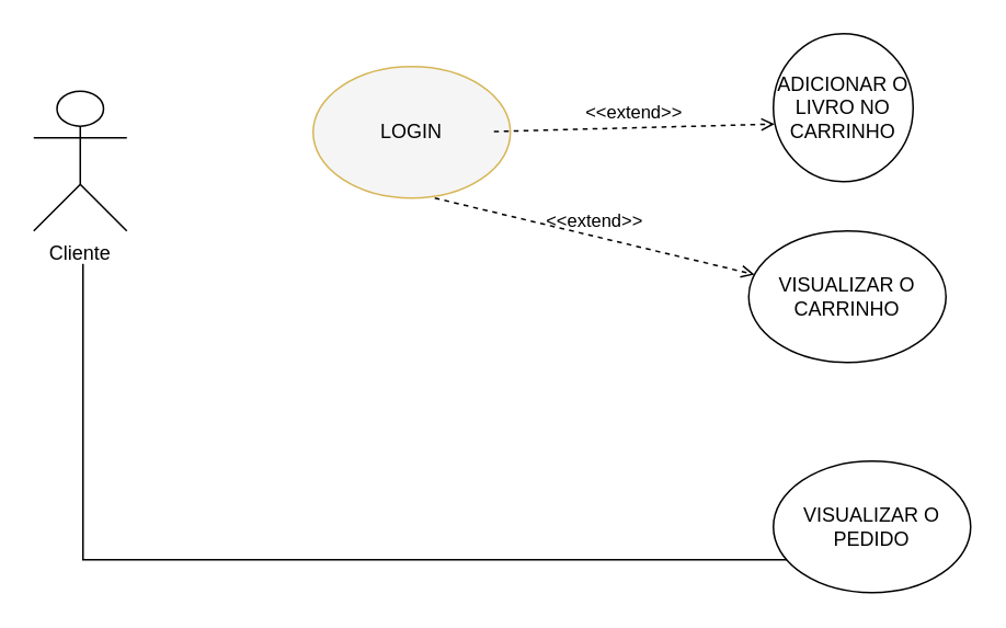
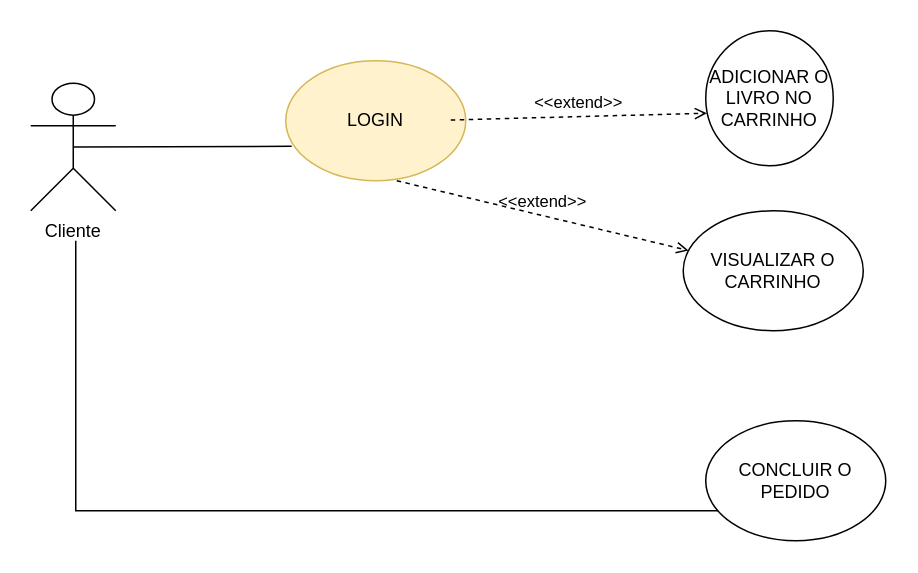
  <mxCell id="0" />
  <mxCell id="1" parent="0" />
  <mxCell id="2" style="edgeStyle=orthogonalEdgeStyle;rounded=0;orthogonalLoop=1;jettySize=auto;html=1;" edge="1" parent="1"><mxGeometry relative="1" as="geometry"><mxPoint x="50" y="160" as="sourcePoint" /><mxPoint x="503.33" y="342.5" as="targetPoint" /><Array as="points"><mxPoint x="49.8" y="340" /><mxPoint x="503.8" y="340" /></Array></mxGeometry></mxCell>
  <mxCell id="3" value="Cliente" style="shape=umlActor;verticalLabelPosition=bottom;verticalAlign=top;html=1;outlineConnect=0;" vertex="1" parent="1"><mxGeometry x="20" y="55" width="56.67" height="85" as="geometry" /></mxCell>
- <mxCell id="4" value="LOGIN" style="ellipse;whiteSpace=wrap;html=1;fillColor=#f5f5f5;strokeColor=#d6b656;" vertex="1" parent="1"><mxGeometry x="190" y="40" width="120" height="80" as="geometry" /></mxCell>
+ <mxCell id="4" value="LOGIN" style="ellipse;whiteSpace=wrap;html=1;fillColor=#fff2cc;strokeColor=#d6b656;" vertex="1" parent="1"><mxGeometry x="190" y="40" width="120" height="80" as="geometry" /></mxCell>
+ <mxCell id="5" value="" style="endArrow=none;html=1;rounded=0;entryX=0.033;entryY=0.713;entryDx=0;entryDy=0;entryPerimeter=0;exitX=0.5;exitY=0.5;exitDx=0;exitDy=0;exitPerimeter=0;" edge="1" parent="1" source="3" target="4"><mxGeometry width="50" height="50" relative="1" as="geometry"><mxPoint x="80" y="110" as="sourcePoint" /><mxPoint x="160" y="110" as="targetPoint" /></mxGeometry></mxCell>
  <mxCell id="6" value="ADICIONAR O LIVRO NO CARRINHO" style="ellipse;whiteSpace=wrap;html=1;" vertex="1" parent="1"><mxGeometry x="470" y="20" width="85" height="90" as="geometry" /></mxCell>
  <mxCell id="7" value="VISUALIZAR O CARRINHO" style="ellipse;whiteSpace=wrap;html=1;" vertex="1" parent="1"><mxGeometry x="455" y="140" width="120" height="80" as="geometry" /></mxCell>
- <mxCell id="8" value="VISUALIZAR O PEDIDO" style="ellipse;whiteSpace=wrap;html=1;" vertex="1" parent="1"><mxGeometry x="470" y="280" width="120" height="80" as="geometry" /></mxCell>
+ <mxCell id="8" value="CONCLUIR O PEDIDO" style="ellipse;whiteSpace=wrap;html=1;" vertex="1" parent="1"><mxGeometry x="470" y="280" width="120" height="80" as="geometry" /></mxCell>
  <mxCell id="9" value="&amp;lt;&amp;lt;extend&amp;gt;&amp;gt;" style="html=1;verticalAlign=bottom;labelBackgroundColor=none;endArrow=open;endFill=0;dashed=1;rounded=0;entryX=0.009;entryY=0.611;entryDx=0;entryDy=0;entryPerimeter=0;" edge="1" parent="1" target="6"><mxGeometry width="160" relative="1" as="geometry"><mxPoint x="300" y="79.5" as="sourcePoint" /><mxPoint x="460" y="79.5" as="targetPoint" /></mxGeometry></mxCell>
  <mxCell id="10" value="&amp;lt;&amp;lt;extend&amp;gt;&amp;gt;" style="html=1;verticalAlign=bottom;labelBackgroundColor=none;endArrow=open;endFill=0;dashed=1;rounded=0;" edge="1" parent="1" target="7"><mxGeometry width="160" relative="1" as="geometry"><mxPoint x="264" y="120" as="sourcePoint" /><mxPoint x="424" y="120" as="targetPoint" /></mxGeometry></mxCell>
